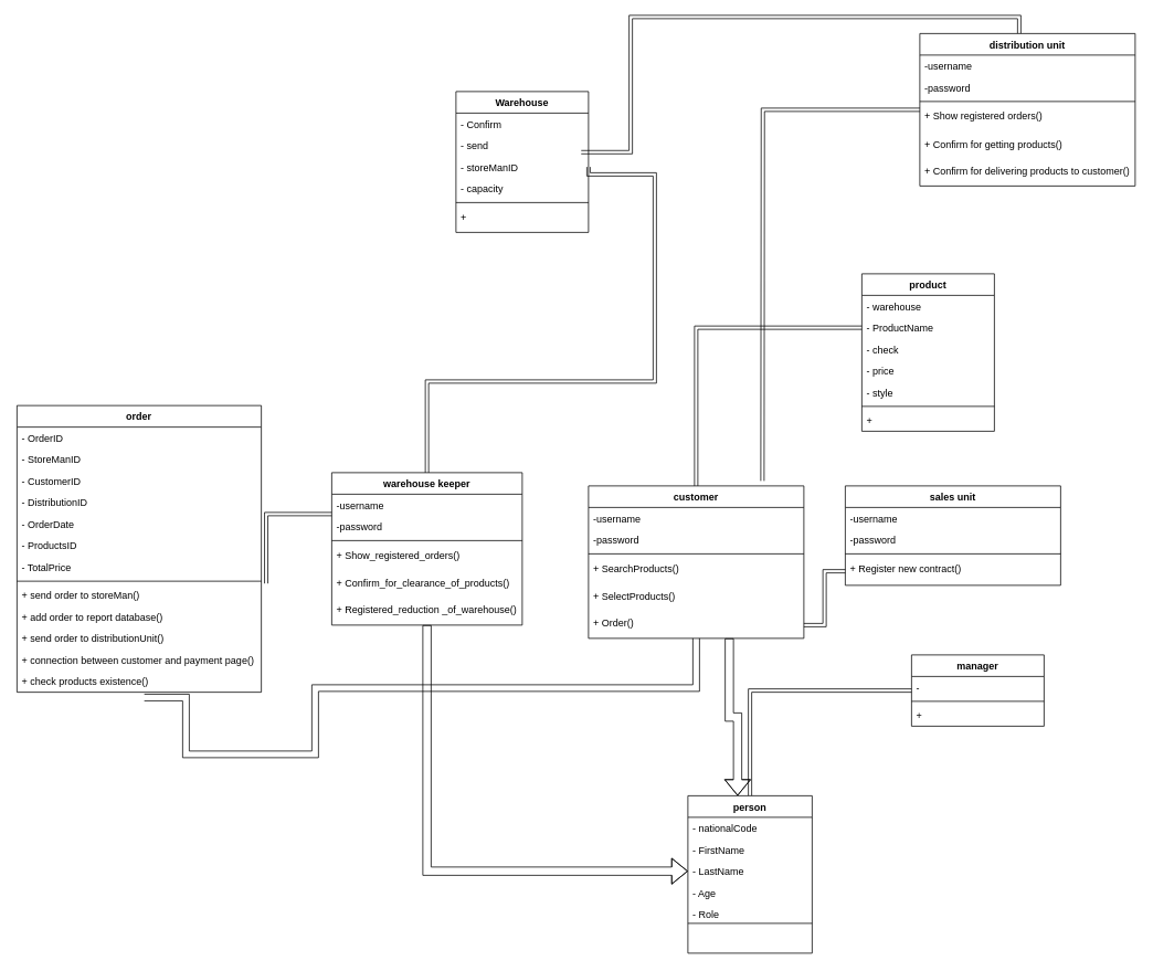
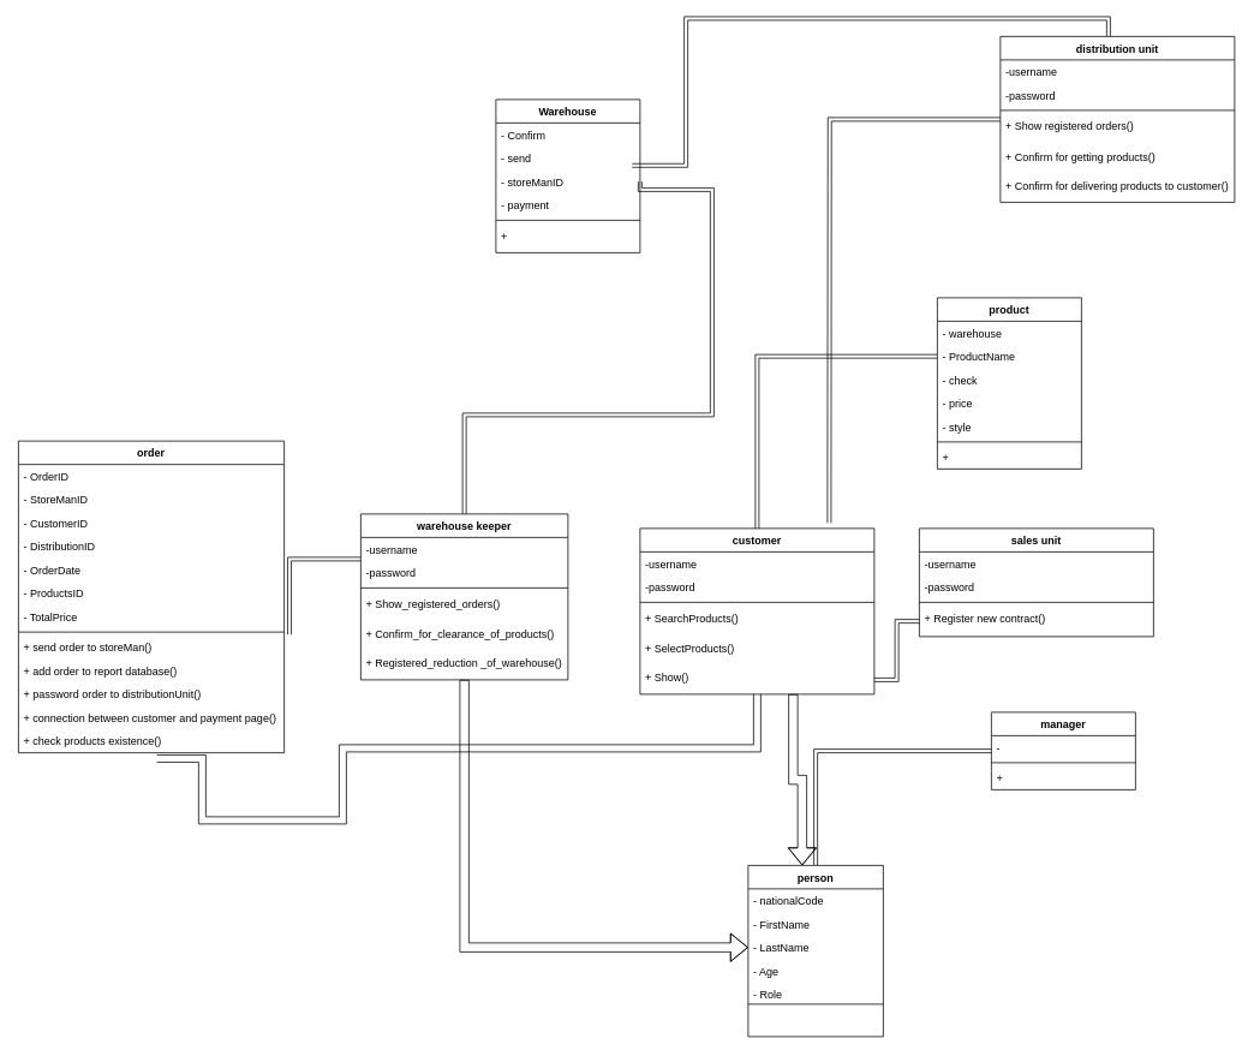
  <mxCell id="0" />
  <mxCell id="1" parent="0" />
  <mxCell id="2" style="edgeStyle=orthogonalEdgeStyle;shape=link;curved=1;rounded=0;orthogonalLoop=1;jettySize=auto;html=1;entryX=0.5;entryY=0;entryDx=0;entryDy=0;" edge="1" parent="1" source="46" target="37"><mxGeometry relative="1" as="geometry" /></mxCell>
  <mxCell id="3" style="edgeStyle=orthogonalEdgeStyle;shape=flexArrow;rounded=0;orthogonalLoop=1;jettySize=auto;html=1;entryX=0;entryY=0.5;entryDx=0;entryDy=0;" edge="1" parent="1" source="6" target="40"><mxGeometry relative="1" as="geometry" /></mxCell>
  <mxCell id="4" style="edgeStyle=orthogonalEdgeStyle;shape=link;curved=1;rounded=0;orthogonalLoop=1;jettySize=auto;html=1;entryX=1.02;entryY=1.262;entryDx=0;entryDy=0;entryPerimeter=0;" edge="1" parent="1" source="6" target="65"><mxGeometry relative="1" as="geometry"><Array as="points"><mxPoint x="410" y="620" /><mxPoint x="321" y="620" /></Array></mxGeometry></mxCell>
  <mxCell id="5" style="edgeStyle=orthogonalEdgeStyle;shape=link;curved=1;rounded=0;orthogonalLoop=1;jettySize=auto;html=1;entryX=1;entryY=0.5;entryDx=0;entryDy=0;" edge="1" parent="1" source="6" target="75"><mxGeometry relative="1" as="geometry"><Array as="points"><mxPoint x="515" y="460" /><mxPoint x="790" y="460" /><mxPoint x="790" y="210" /><mxPoint x="710" y="210" /></Array></mxGeometry></mxCell>
  <mxCell id="6" value="warehouse keeper" style="swimlane;fontStyle=1;align=center;verticalAlign=top;childLayout=stackLayout;horizontal=1;startSize=26;horizontalStack=0;resizeParent=1;resizeParentMax=0;resizeLast=0;collapsible=1;marginBottom=0;" vertex="1" parent="1"><mxGeometry x="400" y="570" width="230" height="184" as="geometry" /></mxCell>
  <mxCell id="7" value="-username" style="text;strokeColor=none;fillColor=none;align=left;verticalAlign=top;spacingLeft=4;spacingRight=4;overflow=hidden;rotatable=0;points=[[0,0.5],[1,0.5]];portConstraint=eastwest;" vertex="1" parent="6"><mxGeometry y="26" width="230" height="26" as="geometry" /></mxCell>
  <mxCell id="8" value="-password" style="text;strokeColor=none;fillColor=none;align=left;verticalAlign=top;spacingLeft=4;spacingRight=4;overflow=hidden;rotatable=0;points=[[0,0.5],[1,0.5]];portConstraint=eastwest;" vertex="1" parent="6"><mxGeometry y="52" width="230" height="26" as="geometry" /></mxCell>
  <mxCell id="9" value="" style="line;strokeWidth=1;fillColor=none;align=left;verticalAlign=middle;spacingTop=-1;spacingLeft=3;spacingRight=3;rotatable=0;labelPosition=right;points=[];portConstraint=eastwest;" vertex="1" parent="6"><mxGeometry y="78" width="230" height="8" as="geometry" /></mxCell>
  <mxCell id="10" value="+ Show_registered_orders()&#10;&#10;&#10;" style="text;strokeColor=none;fillColor=none;align=left;verticalAlign=top;spacingLeft=4;spacingRight=4;overflow=hidden;rotatable=0;points=[[0,0.5],[1,0.5]];portConstraint=eastwest;" vertex="1" parent="6"><mxGeometry y="86" width="230" height="34" as="geometry" /></mxCell>
  <mxCell id="11" value="+ Confirm_for_clearance_of_products()&#10;" style="text;strokeColor=none;fillColor=none;align=left;verticalAlign=top;spacingLeft=4;spacingRight=4;overflow=hidden;rotatable=0;points=[[0,0.5],[1,0.5]];portConstraint=eastwest;" vertex="1" parent="6"><mxGeometry y="120" width="230" height="32" as="geometry" /></mxCell>
  <mxCell id="12" value="+ Registered_reduction _of_warehouse()&#10;" style="text;strokeColor=none;fillColor=none;align=left;verticalAlign=top;spacingLeft=4;spacingRight=4;overflow=hidden;rotatable=0;points=[[0,0.5],[1,0.5]];portConstraint=eastwest;" vertex="1" parent="6"><mxGeometry y="152" width="230" height="32" as="geometry" /></mxCell>
  <mxCell id="13" value="sales unit" style="swimlane;fontStyle=1;align=center;verticalAlign=top;childLayout=stackLayout;horizontal=1;startSize=26;horizontalStack=0;resizeParent=1;resizeParentMax=0;resizeLast=0;collapsible=1;marginBottom=0;" vertex="1" parent="1"><mxGeometry x="1020" y="586" width="260" height="120" as="geometry" /></mxCell>
  <mxCell id="14" value="-username" style="text;strokeColor=none;fillColor=none;align=left;verticalAlign=top;spacingLeft=4;spacingRight=4;overflow=hidden;rotatable=0;points=[[0,0.5],[1,0.5]];portConstraint=eastwest;" vertex="1" parent="13"><mxGeometry y="26" width="260" height="26" as="geometry" /></mxCell>
  <mxCell id="15" value="-password" style="text;strokeColor=none;fillColor=none;align=left;verticalAlign=top;spacingLeft=4;spacingRight=4;overflow=hidden;rotatable=0;points=[[0,0.5],[1,0.5]];portConstraint=eastwest;" vertex="1" parent="13"><mxGeometry y="52" width="260" height="26" as="geometry" /></mxCell>
  <mxCell id="16" value="" style="line;strokeWidth=1;fillColor=none;align=left;verticalAlign=middle;spacingTop=-1;spacingLeft=3;spacingRight=3;rotatable=0;labelPosition=right;points=[];portConstraint=eastwest;" vertex="1" parent="13"><mxGeometry y="78" width="260" height="8" as="geometry" /></mxCell>
  <mxCell id="17" value="+ Register new contract()&#10;&#10;" style="text;strokeColor=none;fillColor=none;align=left;verticalAlign=top;spacingLeft=4;spacingRight=4;overflow=hidden;rotatable=0;points=[[0,0.5],[1,0.5]];portConstraint=eastwest;" vertex="1" parent="13"><mxGeometry y="86" width="260" height="34" as="geometry" /></mxCell>
  <mxCell id="18" value="customer" style="swimlane;fontStyle=1;align=center;verticalAlign=top;childLayout=stackLayout;horizontal=1;startSize=26;horizontalStack=0;resizeParent=1;resizeParentMax=0;resizeLast=0;collapsible=1;marginBottom=0;" vertex="1" parent="1"><mxGeometry x="710" y="586" width="260" height="184" as="geometry" /></mxCell>
  <mxCell id="19" value="-username" style="text;strokeColor=none;fillColor=none;align=left;verticalAlign=top;spacingLeft=4;spacingRight=4;overflow=hidden;rotatable=0;points=[[0,0.5],[1,0.5]];portConstraint=eastwest;" vertex="1" parent="18"><mxGeometry y="26" width="260" height="26" as="geometry" /></mxCell>
  <mxCell id="20" value="-password" style="text;strokeColor=none;fillColor=none;align=left;verticalAlign=top;spacingLeft=4;spacingRight=4;overflow=hidden;rotatable=0;points=[[0,0.5],[1,0.5]];portConstraint=eastwest;" vertex="1" parent="18"><mxGeometry y="52" width="260" height="26" as="geometry" /></mxCell>
  <mxCell id="21" value="" style="line;strokeWidth=1;fillColor=none;align=left;verticalAlign=middle;spacingTop=-1;spacingLeft=3;spacingRight=3;rotatable=0;labelPosition=right;points=[];portConstraint=eastwest;" vertex="1" parent="18"><mxGeometry y="78" width="260" height="8" as="geometry" /></mxCell>
  <mxCell id="22" value="+ SearchProducts()&#10;&#10;&#10;" style="text;strokeColor=none;fillColor=none;align=left;verticalAlign=top;spacingLeft=4;spacingRight=4;overflow=hidden;rotatable=0;points=[[0,0.5],[1,0.5]];portConstraint=eastwest;" vertex="1" parent="18"><mxGeometry y="86" width="260" height="34" as="geometry" /></mxCell>
  <mxCell id="23" value="+ SelectProducts()&#10;" style="text;strokeColor=none;fillColor=none;align=left;verticalAlign=top;spacingLeft=4;spacingRight=4;overflow=hidden;rotatable=0;points=[[0,0.5],[1,0.5]];portConstraint=eastwest;" vertex="1" parent="18"><mxGeometry y="120" width="260" height="32" as="geometry" /></mxCell>
- <mxCell id="24" value="+ Order()&#10;" style="text;strokeColor=none;fillColor=none;align=left;verticalAlign=top;spacingLeft=4;spacingRight=4;overflow=hidden;rotatable=0;points=[[0,0.5],[1,0.5]];portConstraint=eastwest;" vertex="1" parent="18"><mxGeometry y="152" width="260" height="32" as="geometry" /></mxCell>
+ <mxCell id="24" value="+ Show()&#10;" style="text;strokeColor=none;fillColor=none;align=left;verticalAlign=top;spacingLeft=4;spacingRight=4;overflow=hidden;rotatable=0;points=[[0,0.5],[1,0.5]];portConstraint=eastwest;" vertex="1" parent="18"><mxGeometry y="152" width="260" height="32" as="geometry" /></mxCell>
  <mxCell id="25" style="edgeStyle=orthogonalEdgeStyle;shape=link;curved=1;rounded=0;orthogonalLoop=1;jettySize=auto;html=1;" edge="1" parent="1" source="17" target="24"><mxGeometry relative="1" as="geometry" /></mxCell>
  <mxCell id="26" style="edgeStyle=orthogonalEdgeStyle;shape=link;curved=1;rounded=0;orthogonalLoop=1;jettySize=auto;html=1;entryX=0.5;entryY=0;entryDx=0;entryDy=0;" edge="1" parent="1" source="52" target="18"><mxGeometry relative="1" as="geometry" /></mxCell>
  <mxCell id="27" style="edgeStyle=orthogonalEdgeStyle;shape=link;curved=1;rounded=0;orthogonalLoop=1;jettySize=auto;html=1;entryX=0.521;entryY=1.246;entryDx=0;entryDy=0;entryPerimeter=0;width=-8;" edge="1" parent="1" source="24" target="71"><mxGeometry relative="1" as="geometry"><mxPoint x="300" y="470" as="targetPoint" /><Array as="points"><mxPoint x="840" y="830" /><mxPoint x="380" y="830" /><mxPoint x="380" y="910" /><mxPoint x="224" y="910" /><mxPoint x="224" y="841" /></Array></mxGeometry></mxCell>
  <mxCell id="28" style="edgeStyle=orthogonalEdgeStyle;shape=link;curved=1;rounded=0;orthogonalLoop=1;jettySize=auto;html=1;" edge="1" parent="1" source="30"><mxGeometry relative="1" as="geometry"><mxPoint x="920" y="580" as="targetPoint" /></mxGeometry></mxCell>
  <mxCell id="29" style="edgeStyle=orthogonalEdgeStyle;shape=link;curved=1;rounded=0;orthogonalLoop=1;jettySize=auto;html=1;entryX=0.945;entryY=-0.185;entryDx=0;entryDy=0;entryPerimeter=0;" edge="1" parent="1" source="30" target="75"><mxGeometry relative="1" as="geometry"><Array as="points"><mxPoint x="1230" y="20" /><mxPoint x="761" y="20" /><mxPoint x="761" y="183" /></Array></mxGeometry></mxCell>
  <mxCell id="30" value="distribution unit" style="swimlane;fontStyle=1;align=center;verticalAlign=top;childLayout=stackLayout;horizontal=1;startSize=26;horizontalStack=0;resizeParent=1;resizeParentMax=0;resizeLast=0;collapsible=1;marginBottom=0;" vertex="1" parent="1"><mxGeometry x="1110" y="40" width="260" height="184" as="geometry" /></mxCell>
  <mxCell id="31" value="-username" style="text;strokeColor=none;fillColor=none;align=left;verticalAlign=top;spacingLeft=4;spacingRight=4;overflow=hidden;rotatable=0;points=[[0,0.5],[1,0.5]];portConstraint=eastwest;" vertex="1" parent="30"><mxGeometry y="26" width="260" height="26" as="geometry" /></mxCell>
  <mxCell id="32" value="-password" style="text;strokeColor=none;fillColor=none;align=left;verticalAlign=top;spacingLeft=4;spacingRight=4;overflow=hidden;rotatable=0;points=[[0,0.5],[1,0.5]];portConstraint=eastwest;" vertex="1" parent="30"><mxGeometry y="52" width="260" height="26" as="geometry" /></mxCell>
  <mxCell id="33" value="" style="line;strokeWidth=1;fillColor=none;align=left;verticalAlign=middle;spacingTop=-1;spacingLeft=3;spacingRight=3;rotatable=0;labelPosition=right;points=[];portConstraint=eastwest;" vertex="1" parent="30"><mxGeometry y="78" width="260" height="8" as="geometry" /></mxCell>
  <mxCell id="34" value="+ Show registered orders()&#10;&#10;&#10;" style="text;strokeColor=none;fillColor=none;align=left;verticalAlign=top;spacingLeft=4;spacingRight=4;overflow=hidden;rotatable=0;points=[[0,0.5],[1,0.5]];portConstraint=eastwest;" vertex="1" parent="30"><mxGeometry y="86" width="260" height="34" as="geometry" /></mxCell>
  <mxCell id="35" value="+ Confirm for getting products()&#10;" style="text;strokeColor=none;fillColor=none;align=left;verticalAlign=top;spacingLeft=4;spacingRight=4;overflow=hidden;rotatable=0;points=[[0,0.5],[1,0.5]];portConstraint=eastwest;" vertex="1" parent="30"><mxGeometry y="120" width="260" height="32" as="geometry" /></mxCell>
  <mxCell id="36" value="+ Confirm for delivering products to customer()&#10;" style="text;strokeColor=none;fillColor=none;align=left;verticalAlign=top;spacingLeft=4;spacingRight=4;overflow=hidden;rotatable=0;points=[[0,0.5],[1,0.5]];portConstraint=eastwest;" vertex="1" parent="30"><mxGeometry y="152" width="260" height="32" as="geometry" /></mxCell>
  <mxCell id="37" value="person" style="swimlane;fontStyle=1;align=center;verticalAlign=top;childLayout=stackLayout;horizontal=1;startSize=26;horizontalStack=0;resizeParent=1;resizeParentMax=0;resizeLast=0;collapsible=1;marginBottom=0;" parent="1" vertex="1"><mxGeometry x="830" y="960" width="150" height="190" as="geometry" /></mxCell>
  <mxCell id="38" value="- nationalCode " style="text;strokeColor=none;fillColor=none;align=left;verticalAlign=top;spacingLeft=4;spacingRight=4;overflow=hidden;rotatable=0;points=[[0,0.5],[1,0.5]];portConstraint=eastwest;" parent="37" vertex="1"><mxGeometry y="26" width="150" height="26" as="geometry" /></mxCell>
  <mxCell id="39" value="- FirstName" style="text;strokeColor=none;fillColor=none;align=left;verticalAlign=top;spacingLeft=4;spacingRight=4;overflow=hidden;rotatable=0;points=[[0,0.5],[1,0.5]];portConstraint=eastwest;" parent="37" vertex="1"><mxGeometry y="52" width="150" height="26" as="geometry" /></mxCell>
  <mxCell id="40" value="- LastName" style="text;strokeColor=none;fillColor=none;align=left;verticalAlign=top;spacingLeft=4;spacingRight=4;overflow=hidden;rotatable=0;points=[[0,0.5],[1,0.5]];portConstraint=eastwest;" parent="37" vertex="1"><mxGeometry y="78" width="150" height="26" as="geometry" /></mxCell>
  <mxCell id="41" value="- Age" style="text;strokeColor=none;fillColor=none;align=left;verticalAlign=top;spacingLeft=4;spacingRight=4;overflow=hidden;rotatable=0;points=[[0,0.5],[1,0.5]];portConstraint=eastwest;" parent="37" vertex="1"><mxGeometry y="104" width="150" height="26" as="geometry" /></mxCell>
  <mxCell id="42" value="- Role" style="text;strokeColor=none;fillColor=none;align=left;verticalAlign=top;spacingLeft=4;spacingRight=4;overflow=hidden;rotatable=0;points=[[0,0.5],[1,0.5]];portConstraint=eastwest;" parent="37" vertex="1"><mxGeometry y="130" width="150" height="20" as="geometry" /></mxCell>
  <mxCell id="43" value="" style="line;strokeWidth=1;fillColor=none;align=left;verticalAlign=middle;spacingTop=-1;spacingLeft=3;spacingRight=3;rotatable=0;labelPosition=right;points=[];portConstraint=eastwest;" parent="37" vertex="1"><mxGeometry y="150" width="150" height="8" as="geometry" /></mxCell>
  <mxCell id="44" value=" " style="text;strokeColor=none;fillColor=none;align=left;verticalAlign=top;spacingLeft=4;spacingRight=4;overflow=hidden;rotatable=0;points=[[0,0.5],[1,0.5]];portConstraint=eastwest;" parent="37" vertex="1"><mxGeometry y="158" width="150" height="32" as="geometry" /></mxCell>
  <mxCell id="45" style="edgeStyle=orthogonalEdgeStyle;shape=flexArrow;curved=1;rounded=0;orthogonalLoop=1;jettySize=auto;html=1;" edge="1" parent="1" source="24" target="37"><mxGeometry relative="1" as="geometry"><Array as="points"><mxPoint x="880" y="865" /><mxPoint x="890" y="865" /></Array></mxGeometry></mxCell>
  <mxCell id="46" value="manager" style="swimlane;fontStyle=1;align=center;verticalAlign=top;childLayout=stackLayout;horizontal=1;startSize=26;horizontalStack=0;resizeParent=1;resizeParentMax=0;resizeLast=0;collapsible=1;marginBottom=0;" parent="1" vertex="1"><mxGeometry x="1100" y="790" width="160" height="86" as="geometry" /></mxCell>
  <mxCell id="47" value="-" style="text;strokeColor=none;fillColor=none;align=left;verticalAlign=top;spacingLeft=4;spacingRight=4;overflow=hidden;rotatable=0;points=[[0,0.5],[1,0.5]];portConstraint=eastwest;" parent="46" vertex="1"><mxGeometry y="26" width="160" height="26" as="geometry" /></mxCell>
  <mxCell id="48" value="" style="line;strokeWidth=1;fillColor=none;align=left;verticalAlign=middle;spacingTop=-1;spacingLeft=3;spacingRight=3;rotatable=0;labelPosition=right;points=[];portConstraint=eastwest;" parent="46" vertex="1"><mxGeometry y="52" width="160" height="8" as="geometry" /></mxCell>
  <mxCell id="49" value="+" style="text;strokeColor=none;fillColor=none;align=left;verticalAlign=top;spacingLeft=4;spacingRight=4;overflow=hidden;rotatable=0;points=[[0,0.5],[1,0.5]];portConstraint=eastwest;" parent="46" vertex="1"><mxGeometry y="60" width="160" height="26" as="geometry" /></mxCell>
  <mxCell id="50" value="product" style="swimlane;fontStyle=1;align=center;verticalAlign=top;childLayout=stackLayout;horizontal=1;startSize=26;horizontalStack=0;resizeParent=1;resizeParentMax=0;resizeLast=0;collapsible=1;marginBottom=0;" parent="1" vertex="1"><mxGeometry x="1040" y="330" width="160" height="190" as="geometry" /></mxCell>
  <mxCell id="51" value="- warehouse" style="text;strokeColor=none;fillColor=none;align=left;verticalAlign=top;spacingLeft=4;spacingRight=4;overflow=hidden;rotatable=0;points=[[0,0.5],[1,0.5]];portConstraint=eastwest;" parent="50" vertex="1"><mxGeometry y="26" width="160" height="26" as="geometry" /></mxCell>
  <mxCell id="52" value="- ProductName" style="text;strokeColor=none;fillColor=none;align=left;verticalAlign=top;spacingLeft=4;spacingRight=4;overflow=hidden;rotatable=0;points=[[0,0.5],[1,0.5]];portConstraint=eastwest;" parent="50" vertex="1"><mxGeometry y="52" width="160" height="26" as="geometry" /></mxCell>
  <mxCell id="53" value="- check" style="text;strokeColor=none;fillColor=none;align=left;verticalAlign=top;spacingLeft=4;spacingRight=4;overflow=hidden;rotatable=0;points=[[0,0.5],[1,0.5]];portConstraint=eastwest;" parent="50" vertex="1"><mxGeometry y="78" width="160" height="26" as="geometry" /></mxCell>
  <mxCell id="54" value="- price" style="text;strokeColor=none;fillColor=none;align=left;verticalAlign=top;spacingLeft=4;spacingRight=4;overflow=hidden;rotatable=0;points=[[0,0.5],[1,0.5]];portConstraint=eastwest;" parent="50" vertex="1"><mxGeometry y="104" width="160" height="26" as="geometry" /></mxCell>
  <mxCell id="55" value="- style" style="text;strokeColor=none;fillColor=none;align=left;verticalAlign=top;spacingLeft=4;spacingRight=4;overflow=hidden;rotatable=0;points=[[0,0.5],[1,0.5]];portConstraint=eastwest;" parent="50" vertex="1"><mxGeometry y="130" width="160" height="26" as="geometry" /></mxCell>
  <mxCell id="56" value="" style="line;strokeWidth=1;fillColor=none;align=left;verticalAlign=middle;spacingTop=-1;spacingLeft=3;spacingRight=3;rotatable=0;labelPosition=right;points=[];portConstraint=eastwest;" parent="50" vertex="1"><mxGeometry y="156" width="160" height="8" as="geometry" /></mxCell>
  <mxCell id="57" value="+" style="text;strokeColor=none;fillColor=none;align=left;verticalAlign=top;spacingLeft=4;spacingRight=4;overflow=hidden;rotatable=0;points=[[0,0.5],[1,0.5]];portConstraint=eastwest;" parent="50" vertex="1"><mxGeometry y="164" width="160" height="26" as="geometry" /></mxCell>
  <mxCell id="58" value="order" style="swimlane;fontStyle=1;align=center;verticalAlign=top;childLayout=stackLayout;horizontal=1;startSize=26;horizontalStack=0;resizeParent=1;resizeParentMax=0;resizeLast=0;collapsible=1;marginBottom=0;" parent="1" vertex="1"><mxGeometry x="20" y="489" width="295" height="346" as="geometry" /></mxCell>
  <mxCell id="59" value="- OrderID" style="text;strokeColor=none;fillColor=none;align=left;verticalAlign=top;spacingLeft=4;spacingRight=4;overflow=hidden;rotatable=0;points=[[0,0.5],[1,0.5]];portConstraint=eastwest;" parent="58" vertex="1"><mxGeometry y="26" width="295" height="26" as="geometry" /></mxCell>
  <mxCell id="60" value="- StoreManID" style="text;strokeColor=none;fillColor=none;align=left;verticalAlign=top;spacingLeft=4;spacingRight=4;overflow=hidden;rotatable=0;points=[[0,0.5],[1,0.5]];portConstraint=eastwest;" parent="58" vertex="1"><mxGeometry y="52" width="295" height="26" as="geometry" /></mxCell>
  <mxCell id="61" value="- CustomerID" style="text;strokeColor=none;fillColor=none;align=left;verticalAlign=top;spacingLeft=4;spacingRight=4;overflow=hidden;rotatable=0;points=[[0,0.5],[1,0.5]];portConstraint=eastwest;" parent="58" vertex="1"><mxGeometry y="78" width="295" height="26" as="geometry" /></mxCell>
  <mxCell id="62" value="- DistributionID" style="text;strokeColor=none;fillColor=none;align=left;verticalAlign=top;spacingLeft=4;spacingRight=4;overflow=hidden;rotatable=0;points=[[0,0.5],[1,0.5]];portConstraint=eastwest;" parent="58" vertex="1"><mxGeometry y="104" width="295" height="26" as="geometry" /></mxCell>
  <mxCell id="63" value="- OrderDate" style="text;strokeColor=none;fillColor=none;align=left;verticalAlign=top;spacingLeft=4;spacingRight=4;overflow=hidden;rotatable=0;points=[[0,0.5],[1,0.5]];portConstraint=eastwest;" parent="58" vertex="1"><mxGeometry y="130" width="295" height="26" as="geometry" /></mxCell>
  <mxCell id="64" value="- ProductsID" style="text;strokeColor=none;fillColor=none;align=left;verticalAlign=top;spacingLeft=4;spacingRight=4;overflow=hidden;rotatable=0;points=[[0,0.5],[1,0.5]];portConstraint=eastwest;" parent="58" vertex="1"><mxGeometry y="156" width="295" height="26" as="geometry" /></mxCell>
  <mxCell id="65" value="- TotalPrice" style="text;strokeColor=none;fillColor=none;align=left;verticalAlign=top;spacingLeft=4;spacingRight=4;overflow=hidden;rotatable=0;points=[[0,0.5],[1,0.5]];portConstraint=eastwest;" parent="58" vertex="1"><mxGeometry y="182" width="295" height="26" as="geometry" /></mxCell>
  <mxCell id="66" value="" style="line;strokeWidth=1;fillColor=none;align=left;verticalAlign=middle;spacingTop=-1;spacingLeft=3;spacingRight=3;rotatable=0;labelPosition=right;points=[];portConstraint=eastwest;" parent="58" vertex="1"><mxGeometry y="208" width="295" height="8" as="geometry" /></mxCell>
  <mxCell id="67" value="+ send order to storeMan()" style="text;strokeColor=none;fillColor=none;align=left;verticalAlign=top;spacingLeft=4;spacingRight=4;overflow=hidden;rotatable=0;points=[[0,0.5],[1,0.5]];portConstraint=eastwest;" parent="58" vertex="1"><mxGeometry y="216" width="295" height="26" as="geometry" /></mxCell>
  <mxCell id="68" value="+ add order to report database()" style="text;strokeColor=none;fillColor=none;align=left;verticalAlign=top;spacingLeft=4;spacingRight=4;overflow=hidden;rotatable=0;points=[[0,0.5],[1,0.5]];portConstraint=eastwest;" parent="58" vertex="1"><mxGeometry y="242" width="295" height="26" as="geometry" /></mxCell>
- <mxCell id="69" value="+ send order to distributionUnit()" style="text;strokeColor=none;fillColor=none;align=left;verticalAlign=top;spacingLeft=4;spacingRight=4;overflow=hidden;rotatable=0;points=[[0,0.5],[1,0.5]];portConstraint=eastwest;" parent="58" vertex="1"><mxGeometry y="268" width="295" height="26" as="geometry" /></mxCell>
+ <mxCell id="69" value="+ password order to distributionUnit()" style="text;strokeColor=none;fillColor=none;align=left;verticalAlign=top;spacingLeft=4;spacingRight=4;overflow=hidden;rotatable=0;points=[[0,0.5],[1,0.5]];portConstraint=eastwest;" parent="58" vertex="1"><mxGeometry y="268" width="295" height="26" as="geometry" /></mxCell>
  <mxCell id="70" value="+ connection between customer and payment page()" style="text;strokeColor=none;fillColor=none;align=left;verticalAlign=top;spacingLeft=4;spacingRight=4;overflow=hidden;rotatable=0;points=[[0,0.5],[1,0.5]];portConstraint=eastwest;" parent="58" vertex="1"><mxGeometry y="294" width="295" height="26" as="geometry" /></mxCell>
  <mxCell id="71" value="+ check products existence()" style="text;strokeColor=none;fillColor=none;align=left;verticalAlign=top;spacingLeft=4;spacingRight=4;overflow=hidden;rotatable=0;points=[[0,0.5],[1,0.5]];portConstraint=eastwest;" parent="58" vertex="1"><mxGeometry y="320" width="295" height="26" as="geometry" /></mxCell>
  <mxCell id="72" value="Warehouse" style="swimlane;fontStyle=1;align=center;verticalAlign=top;childLayout=stackLayout;horizontal=1;startSize=26;horizontalStack=0;resizeParent=1;resizeParentMax=0;resizeLast=0;collapsible=1;marginBottom=0;" parent="1" vertex="1"><mxGeometry x="550" y="110" width="160" height="170" as="geometry" /></mxCell>
  <mxCell id="73" value="- Confirm" style="text;strokeColor=none;fillColor=none;align=left;verticalAlign=top;spacingLeft=4;spacingRight=4;overflow=hidden;rotatable=0;points=[[0,0.5],[1,0.5]];portConstraint=eastwest;" parent="72" vertex="1"><mxGeometry y="26" width="160" height="26" as="geometry" /></mxCell>
  <mxCell id="74" value="- send" style="text;strokeColor=none;fillColor=none;align=left;verticalAlign=top;spacingLeft=4;spacingRight=4;overflow=hidden;rotatable=0;points=[[0,0.5],[1,0.5]];portConstraint=eastwest;" parent="72" vertex="1"><mxGeometry y="52" width="160" height="26" as="geometry" /></mxCell>
  <mxCell id="75" value="- storeManID" style="text;strokeColor=none;fillColor=none;align=left;verticalAlign=top;spacingLeft=4;spacingRight=4;overflow=hidden;rotatable=0;points=[[0,0.5],[1,0.5]];portConstraint=eastwest;" parent="72" vertex="1"><mxGeometry y="78" width="160" height="26" as="geometry" /></mxCell>
- <mxCell id="76" value="- capacity" style="text;strokeColor=none;fillColor=none;align=left;verticalAlign=top;spacingLeft=4;spacingRight=4;overflow=hidden;rotatable=0;points=[[0,0.5],[1,0.5]];portConstraint=eastwest;" parent="72" vertex="1"><mxGeometry y="104" width="160" height="26" as="geometry" /></mxCell>
+ <mxCell id="76" value="- payment" style="text;strokeColor=none;fillColor=none;align=left;verticalAlign=top;spacingLeft=4;spacingRight=4;overflow=hidden;rotatable=0;points=[[0,0.5],[1,0.5]];portConstraint=eastwest;" parent="72" vertex="1"><mxGeometry y="104" width="160" height="26" as="geometry" /></mxCell>
  <mxCell id="77" value="" style="line;strokeWidth=1;fillColor=none;align=left;verticalAlign=middle;spacingTop=-1;spacingLeft=3;spacingRight=3;rotatable=0;labelPosition=right;points=[];portConstraint=eastwest;" parent="72" vertex="1"><mxGeometry y="130" width="160" height="8" as="geometry" /></mxCell>
  <mxCell id="78" value="+" style="text;strokeColor=none;fillColor=none;align=left;verticalAlign=top;spacingLeft=4;spacingRight=4;overflow=hidden;rotatable=0;points=[[0,0.5],[1,0.5]];portConstraint=eastwest;" parent="72" vertex="1"><mxGeometry y="138" width="160" height="32" as="geometry" /></mxCell>
